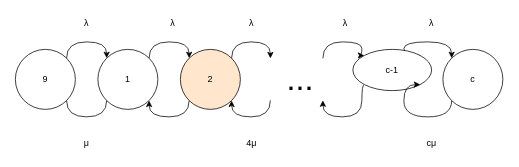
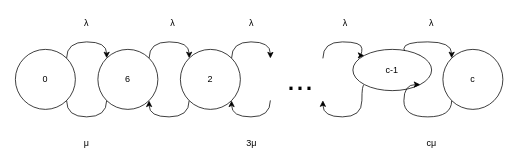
  <mxCell id="0" />
  <mxCell id="1" parent="0" />
  <mxCell id="2" value="" style="edgeStyle=orthogonalEdgeStyle;curved=1;rounded=0;orthogonalLoop=1;jettySize=auto;html=1;exitX=1;exitY=0;exitDx=0;exitDy=0;entryX=0;entryY=0;entryDx=0;entryDy=0;" edge="1" parent="1"><mxGeometry y="20" relative="1" as="geometry"><mxPoint x="88.284" y="76.716" as="sourcePoint" /><mxPoint x="141.716" y="76.716" as="targetPoint" /><Array as="points"><mxPoint x="88" y="55" /><mxPoint x="142" y="55" /></Array><mxPoint as="offset" /></mxGeometry></mxCell>
- <mxCell id="3" value="9" style="ellipse;whiteSpace=wrap;html=1;aspect=fixed;" parent="1" vertex="1"><mxGeometry x="20" y="65" width="80" height="80" as="geometry" /></mxCell>
+ <mxCell id="3" value="0" style="ellipse;whiteSpace=wrap;html=1;aspect=fixed;" parent="1" vertex="1"><mxGeometry x="20" y="65" width="80" height="80" as="geometry" /></mxCell>
  <mxCell id="4" value="" style="edgeStyle=orthogonalEdgeStyle;curved=1;rounded=0;orthogonalLoop=1;jettySize=auto;html=1;exitX=1;exitY=0;exitDx=0;exitDy=0;entryX=0;entryY=0;entryDx=0;entryDy=0;" edge="1" parent="1" source="6" target="10"><mxGeometry y="25" relative="1" as="geometry"><Array as="points"><mxPoint x="198" y="55" /><mxPoint x="252" y="55" /></Array><mxPoint as="offset" /></mxGeometry></mxCell>
  <mxCell id="5" value="" style="edgeStyle=orthogonalEdgeStyle;curved=1;rounded=0;orthogonalLoop=1;jettySize=auto;html=1;exitX=0;exitY=1;exitDx=0;exitDy=0;entryX=1;entryY=1;entryDx=0;entryDy=0;endArrow=none;" edge="1" parent="1" source="6" target="3"><mxGeometry relative="1" as="geometry"><Array as="points"><mxPoint x="142" y="155" /><mxPoint x="88" y="155" /></Array></mxGeometry></mxCell>
- <mxCell id="6" value="1" style="ellipse;whiteSpace=wrap;html=1;aspect=fixed;" vertex="1" parent="1"><mxGeometry x="130" y="65" width="80" height="80" as="geometry" /></mxCell>
+ <mxCell id="6" value="6" style="ellipse;whiteSpace=wrap;html=1;aspect=fixed;" vertex="1" parent="1"><mxGeometry x="130" y="65" width="80" height="80" as="geometry" /></mxCell>
  <mxCell id="7" value="" style="edgeStyle=orthogonalEdgeStyle;curved=1;rounded=0;orthogonalLoop=1;jettySize=auto;html=1;exitX=0;exitY=1;exitDx=0;exitDy=0;entryX=1;entryY=1;entryDx=0;entryDy=0;" edge="1" parent="1" source="10" target="6"><mxGeometry relative="1" as="geometry"><Array as="points"><mxPoint x="252" y="155" /><mxPoint x="198" y="155" /></Array></mxGeometry></mxCell>
  <mxCell id="8" value="" style="edgeStyle=orthogonalEdgeStyle;curved=1;rounded=0;orthogonalLoop=1;jettySize=auto;html=1;exitX=1;exitY=0;exitDx=0;exitDy=0;" edge="1" parent="1" source="10"><mxGeometry relative="1" as="geometry"><mxPoint x="360" y="77" as="targetPoint" /><Array as="points"><mxPoint x="308" y="55" /><mxPoint x="360" y="55" /></Array></mxGeometry></mxCell>
  <mxCell id="9" value="" style="edgeStyle=orthogonalEdgeStyle;curved=1;rounded=0;orthogonalLoop=1;jettySize=auto;html=1;exitX=1;exitY=1;exitDx=0;exitDy=0;startArrow=classic;startFill=1;endArrow=none;endFill=0;" edge="1" parent="1" source="10"><mxGeometry relative="1" as="geometry"><mxPoint x="360" y="133" as="targetPoint" /><Array as="points"><mxPoint x="308" y="155" /><mxPoint x="360" y="155" /></Array></mxGeometry></mxCell>
- <mxCell id="10" value="2" style="ellipse;whiteSpace=wrap;html=1;aspect=fixed;fillColor=#ffe6cc;" vertex="1" parent="1"><mxGeometry x="240" y="65" width="80" height="80" as="geometry" /></mxCell>
+ <mxCell id="10" value="2" style="ellipse;whiteSpace=wrap;html=1;aspect=fixed;" vertex="1" parent="1"><mxGeometry x="240" y="65" width="80" height="80" as="geometry" /></mxCell>
  <mxCell id="11" value="" style="edgeStyle=orthogonalEdgeStyle;curved=1;rounded=0;orthogonalLoop=1;jettySize=auto;html=1;exitX=1;exitY=0;exitDx=0;exitDy=0;entryX=0;entryY=0;entryDx=0;entryDy=0;" edge="1" parent="1" source="14" target="16"><mxGeometry relative="1" as="geometry"><Array as="points"><mxPoint x="538" y="55" /><mxPoint x="602" y="55" /></Array></mxGeometry></mxCell>
  <mxCell id="12" value="" style="edgeStyle=orthogonalEdgeStyle;curved=1;rounded=0;orthogonalLoop=1;jettySize=auto;html=1;exitX=0;exitY=0;exitDx=0;exitDy=0;startArrow=classic;startFill=1;endArrow=none;endFill=0;" edge="1" parent="1" source="14"><mxGeometry relative="1" as="geometry"><mxPoint x="430" y="77" as="targetPoint" /><Array as="points"><mxPoint x="482" y="55" /><mxPoint x="430" y="55" /></Array></mxGeometry></mxCell>
  <mxCell id="13" value="" style="edgeStyle=orthogonalEdgeStyle;curved=1;rounded=0;orthogonalLoop=1;jettySize=auto;html=1;exitX=0;exitY=1;exitDx=0;exitDy=0;startArrow=none;startFill=0;endArrow=classic;endFill=1;" edge="1" parent="1" source="14"><mxGeometry relative="1" as="geometry"><mxPoint x="430" y="133" as="targetPoint" /><Array as="points"><mxPoint x="482" y="155" /><mxPoint x="430" y="155" /></Array></mxGeometry></mxCell>
  <mxCell id="14" value="c-1" style="ellipse;whiteSpace=wrap;html=1;aspect=fixed;" vertex="1" parent="1"><mxGeometry x="470" y="65" width="105" height="55" as="geometry" /></mxCell>
  <mxCell id="15" value="" style="edgeStyle=orthogonalEdgeStyle;curved=1;rounded=0;orthogonalLoop=1;jettySize=auto;html=1;exitX=0;exitY=1;exitDx=0;exitDy=0;entryX=1;entryY=1;entryDx=0;entryDy=0;" edge="1" parent="1" source="16" target="14"><mxGeometry relative="1" as="geometry"><Array as="points"><mxPoint x="602" y="155" /><mxPoint x="538" y="155" /></Array></mxGeometry></mxCell>
  <mxCell id="16" value="c" style="ellipse;whiteSpace=wrap;html=1;aspect=fixed;" vertex="1" parent="1"><mxGeometry x="590" y="65" width="80" height="80" as="geometry" /></mxCell>
  <mxCell id="17" value="&lt;font style=&quot;font-size: 43px&quot;&gt;...&lt;/font&gt;" style="text;html=1;strokeColor=none;fillColor=none;align=center;verticalAlign=middle;whiteSpace=wrap;rounded=0;" vertex="1" parent="1"><mxGeometry x="380" y="95" width="40" height="20" as="geometry" /></mxCell>
  <mxCell id="18" value="λ" style="text;html=1;strokeColor=none;fillColor=none;align=center;verticalAlign=middle;whiteSpace=wrap;rounded=0;" vertex="1" parent="1"><mxGeometry x="95" y="20" width="40" height="20" as="geometry" /></mxCell>
  <mxCell id="19" value="λ" style="text;html=1;strokeColor=none;fillColor=none;align=center;verticalAlign=middle;whiteSpace=wrap;rounded=0;" vertex="1" parent="1"><mxGeometry x="210" y="20" width="40" height="20" as="geometry" /></mxCell>
  <mxCell id="20" value="λ" style="text;html=1;strokeColor=none;fillColor=none;align=center;verticalAlign=middle;whiteSpace=wrap;rounded=0;" vertex="1" parent="1"><mxGeometry x="315" y="20" width="40" height="20" as="geometry" /></mxCell>
  <mxCell id="21" value="λ" style="text;html=1;strokeColor=none;fillColor=none;align=center;verticalAlign=middle;whiteSpace=wrap;rounded=0;" vertex="1" parent="1"><mxGeometry x="440" y="20" width="40" height="20" as="geometry" /></mxCell>
  <mxCell id="22" value="λ" style="text;html=1;strokeColor=none;fillColor=none;align=center;verticalAlign=middle;whiteSpace=wrap;rounded=0;" vertex="1" parent="1"><mxGeometry x="555" y="20" width="40" height="20" as="geometry" /></mxCell>
  <mxCell id="23" value="μ" style="text;html=1;strokeColor=none;fillColor=none;align=center;verticalAlign=middle;whiteSpace=wrap;rounded=0;" vertex="1" parent="1"><mxGeometry x="95" y="180" width="40" height="20" as="geometry" /></mxCell>
- <mxCell id="24" value="4μ" style="text;html=1;strokeColor=none;fillColor=none;align=center;verticalAlign=middle;whiteSpace=wrap;rounded=0;" vertex="1" parent="1"><mxGeometry x="315" y="180" width="40" height="20" as="geometry" /></mxCell>
+ <mxCell id="24" value="3μ" style="text;html=1;strokeColor=none;fillColor=none;align=center;verticalAlign=middle;whiteSpace=wrap;rounded=0;" vertex="1" parent="1"><mxGeometry x="315" y="180" width="40" height="20" as="geometry" /></mxCell>
  <mxCell id="25" value="cμ" style="text;html=1;strokeColor=none;fillColor=none;align=center;verticalAlign=middle;whiteSpace=wrap;rounded=0;" vertex="1" parent="1"><mxGeometry x="555" y="180" width="40" height="20" as="geometry" /></mxCell>
